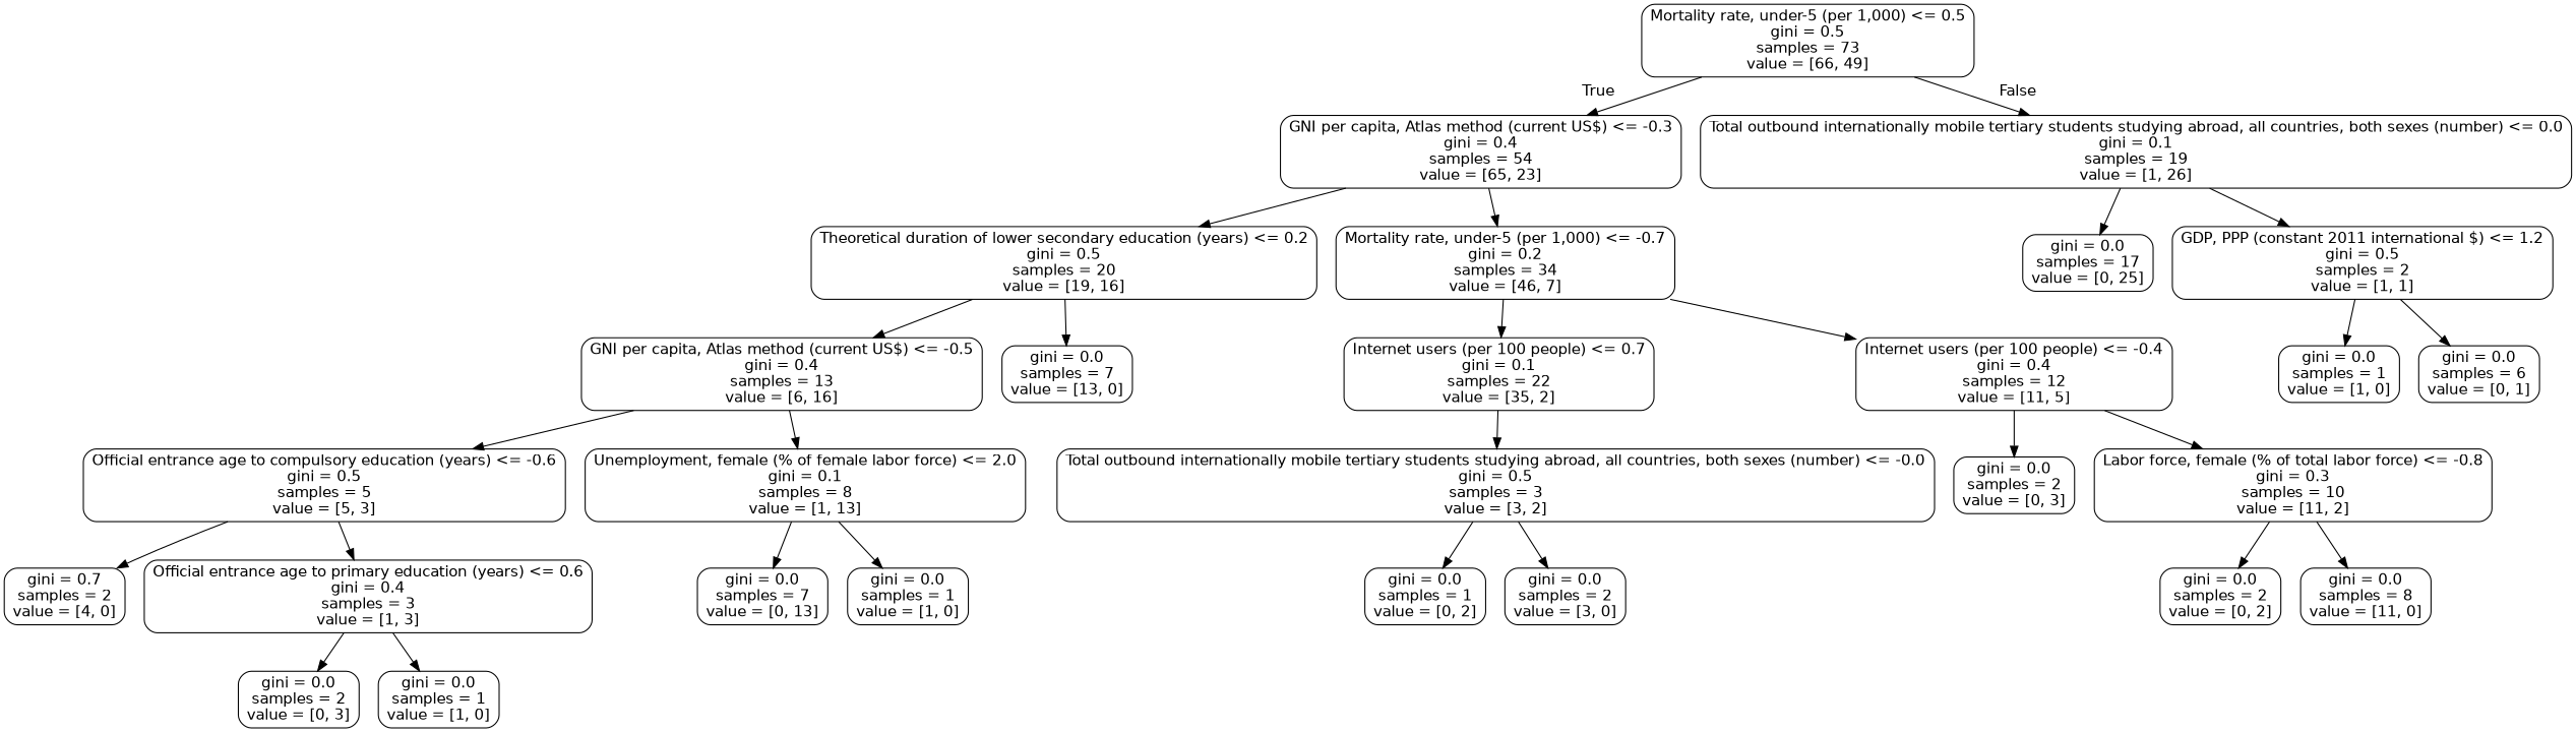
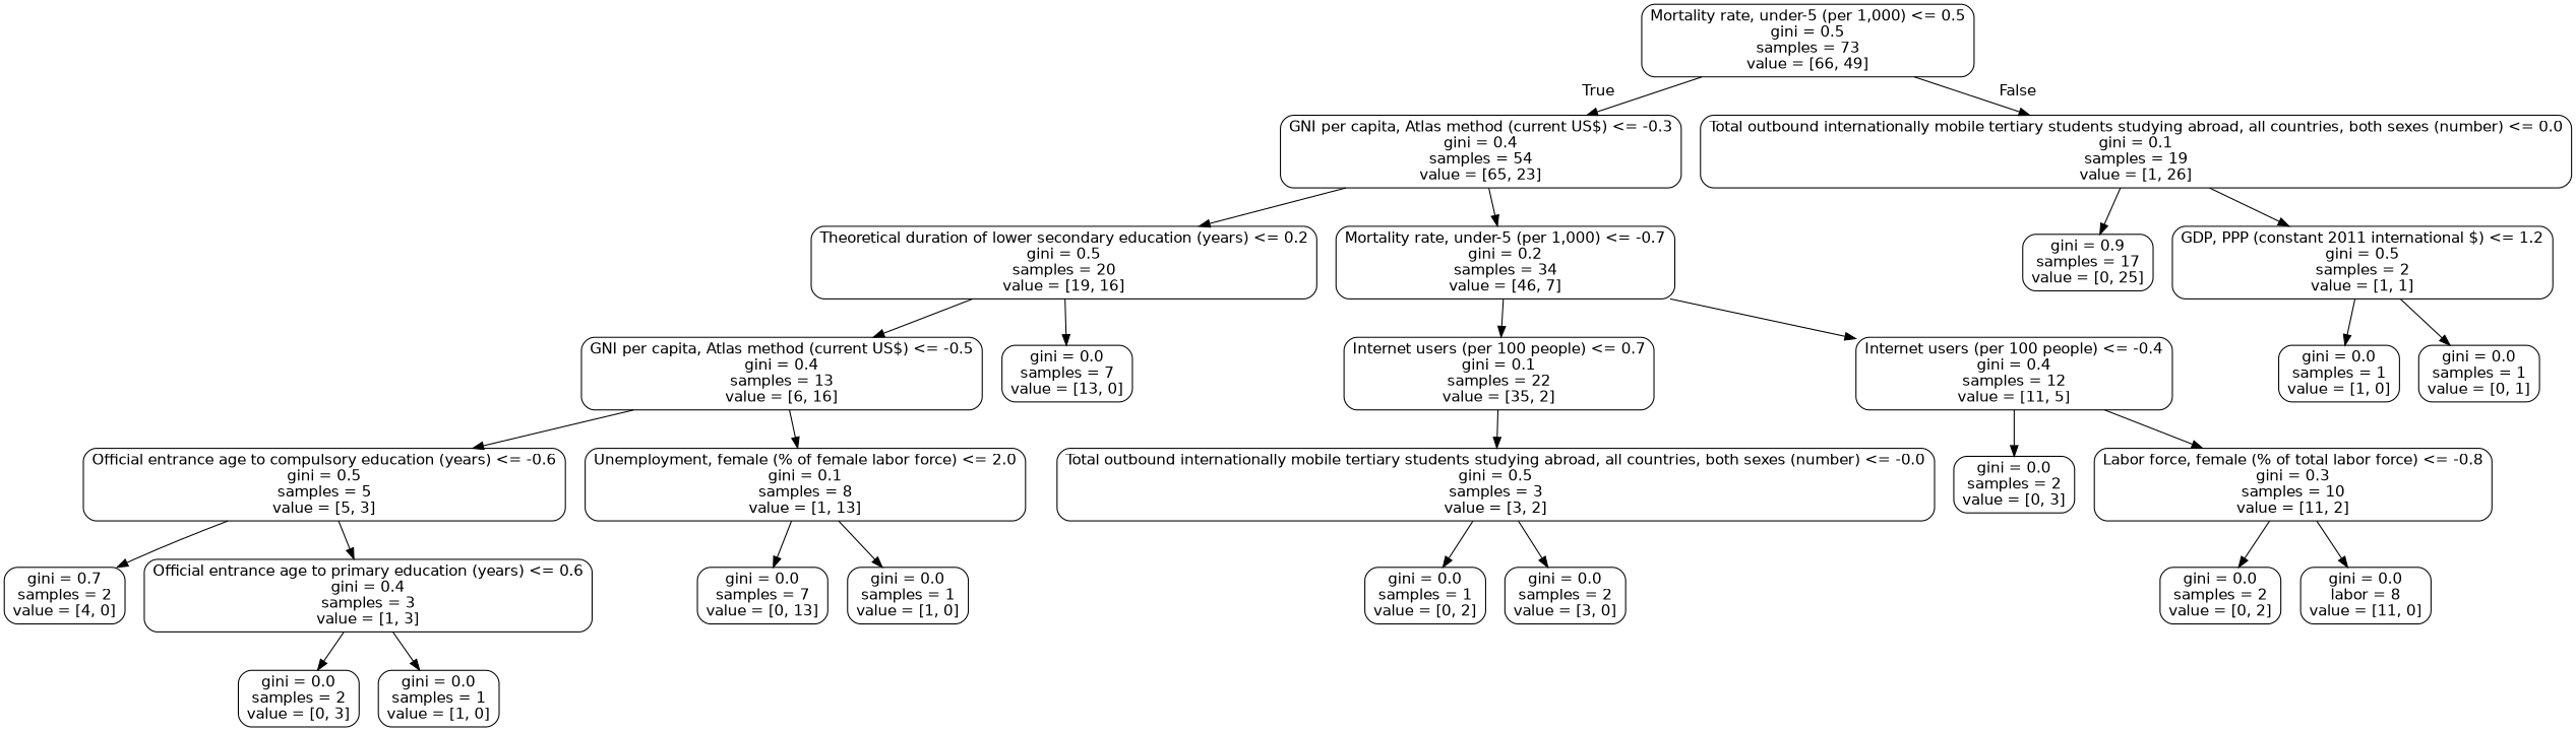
  digraph {
    node [color=black fontname=helvetica shape=box style=rounded]
    edge [fontname=helvetica]
    n1 [label="Mortality rate, under-5 (per 1,000) <= 0.5\ngini = 0.5\nsamples = 73\nvalue = [66, 49]"]
    n2 [label="GNI per capita, Atlas method (current US$) <= -0.3\ngini = 0.4\nsamples = 54\nvalue = [65, 23]"]
    n3 [label="Total outbound internationally mobile tertiary students studying abroad, all countries, both sexes (number) <= 0.0\ngini = 0.1\nsamples = 19\nvalue = [1, 26]"]
    n4 [label="Theoretical duration of lower secondary education (years) <= 0.2\ngini = 0.5\nsamples = 20\nvalue = [19, 16]"]
    n5 [label="Mortality rate, under-5 (per 1,000) <= -0.7\ngini = 0.2\nsamples = 34\nvalue = [46, 7]"]
-   n6 [label="gini = 0.0\nsamples = 17\nvalue = [0, 25]"]
+   n6 [label="gini = 0.9\nsamples = 17\nvalue = [0, 25]"]
    n7 [label="GDP, PPP (constant 2011 international $) <= 1.2\ngini = 0.5\nsamples = 2\nvalue = [1, 1]"]
    n8 [label="GNI per capita, Atlas method (current US$) <= -0.5\ngini = 0.4\nsamples = 13\nvalue = [6, 16]"]
    n9 [label="gini = 0.0\nsamples = 7\nvalue = [13, 0]"]
    n10 [label="Internet users (per 100 people) <= 0.7\ngini = 0.1\nsamples = 22\nvalue = [35, 2]"]
    n11 [label="Internet users (per 100 people) <= -0.4\ngini = 0.4\nsamples = 12\nvalue = [11, 5]"]
    n12 [label="Official entrance age to compulsory education (years) <= -0.6\ngini = 0.5\nsamples = 5\nvalue = [5, 3]"]
    n13 [label="Unemployment, female (% of female labor force) <= 2.0\ngini = 0.1\nsamples = 8\nvalue = [1, 13]"]
    n14 [label="gini = 0.7\nsamples = 2\nvalue = [4, 0]"]
    n15 [label="Official entrance age to primary education (years) <= 0.6\ngini = 0.4\nsamples = 3\nvalue = [1, 3]"]
    n16 [label="gini = 0.0\nsamples = 7\nvalue = [0, 13]"]
    n17 [label="gini = 0.0\nsamples = 1\nvalue = [1, 0]"]
    n18 [label="gini = 0.0\nsamples = 2\nvalue = [0, 3]"]
    n19 [label="gini = 0.0\nsamples = 1\nvalue = [1, 0]"]
    n20 [label="Total outbound internationally mobile tertiary students studying abroad, all countries, both sexes (number) <= -0.0\ngini = 0.5\nsamples = 3\nvalue = [3, 2]"]
    n21 [label="gini = 0.0\nsamples = 2\nvalue = [0, 3]"]
    n22 [label="Labor force, female (% of total labor force) <= -0.8\ngini = 0.3\nsamples = 10\nvalue = [11, 2]"]
    n23 [label="gini = 0.0\nsamples = 1\nvalue = [0, 2]"]
    n24 [label="gini = 0.0\nsamples = 2\nvalue = [3, 0]"]
    n25 [label="gini = 0.0\nsamples = 2\nvalue = [0, 2]"]
-   n26 [label="gini = 0.0\nsamples = 8\nvalue = [11, 0]"]
+   n26 [label="gini = 0.0\nlabor = 8\nvalue = [11, 0]"]
    n27 [label="gini = 0.0\nsamples = 1\nvalue = [1, 0]"]
-   n28 [label="gini = 0.0\nsamples = 6\nvalue = [0, 1]"]
+   n28 [label="gini = 0.0\nsamples = 1\nvalue = [0, 1]"]
    n1 -> n2 [headlabel=True labelangle=45 labeldistance=2.5]
    n1 -> n3 [headlabel=False labelangle=-45 labeldistance=2.5]
    n2 -> n4
    n2 -> n5
    n3 -> n6
    n3 -> n7
    n4 -> n8
    n4 -> n9
    n5 -> n10
    n5 -> n11
    n7 -> n27
    n7 -> n28
    n8 -> n12
    n8 -> n13
    n10 -> n20
    n11 -> n21
    n11 -> n22
    n12 -> n14
    n12 -> n15
    n13 -> n16
    n13 -> n17
    n15 -> n18
    n15 -> n19
    n20 -> n23
    n20 -> n24
    n22 -> n25
    n22 -> n26
  }
